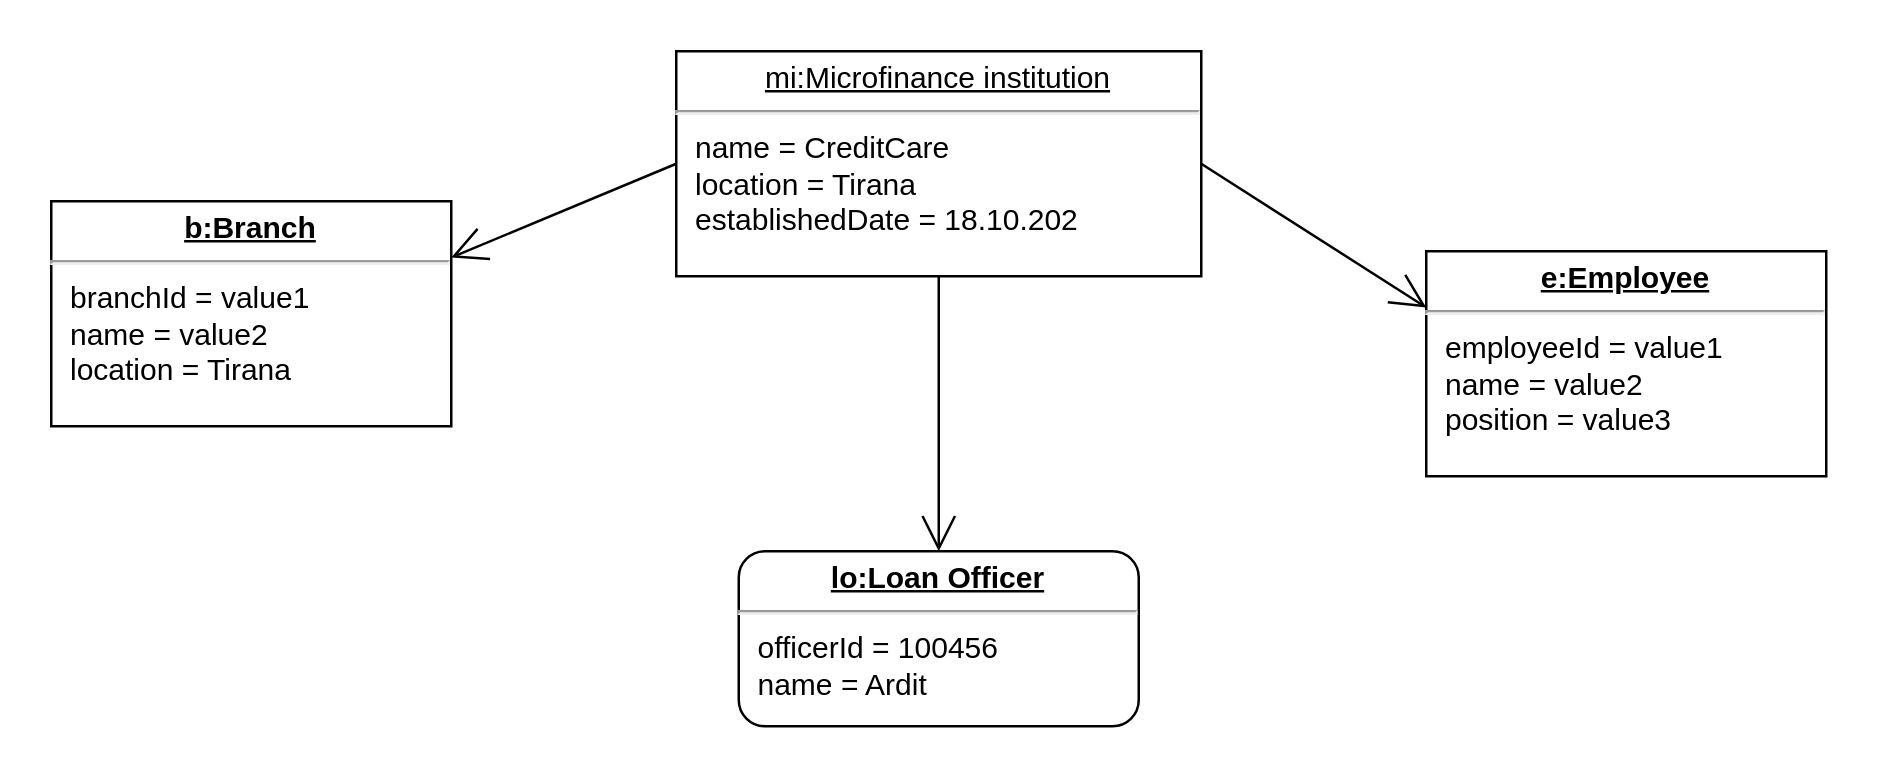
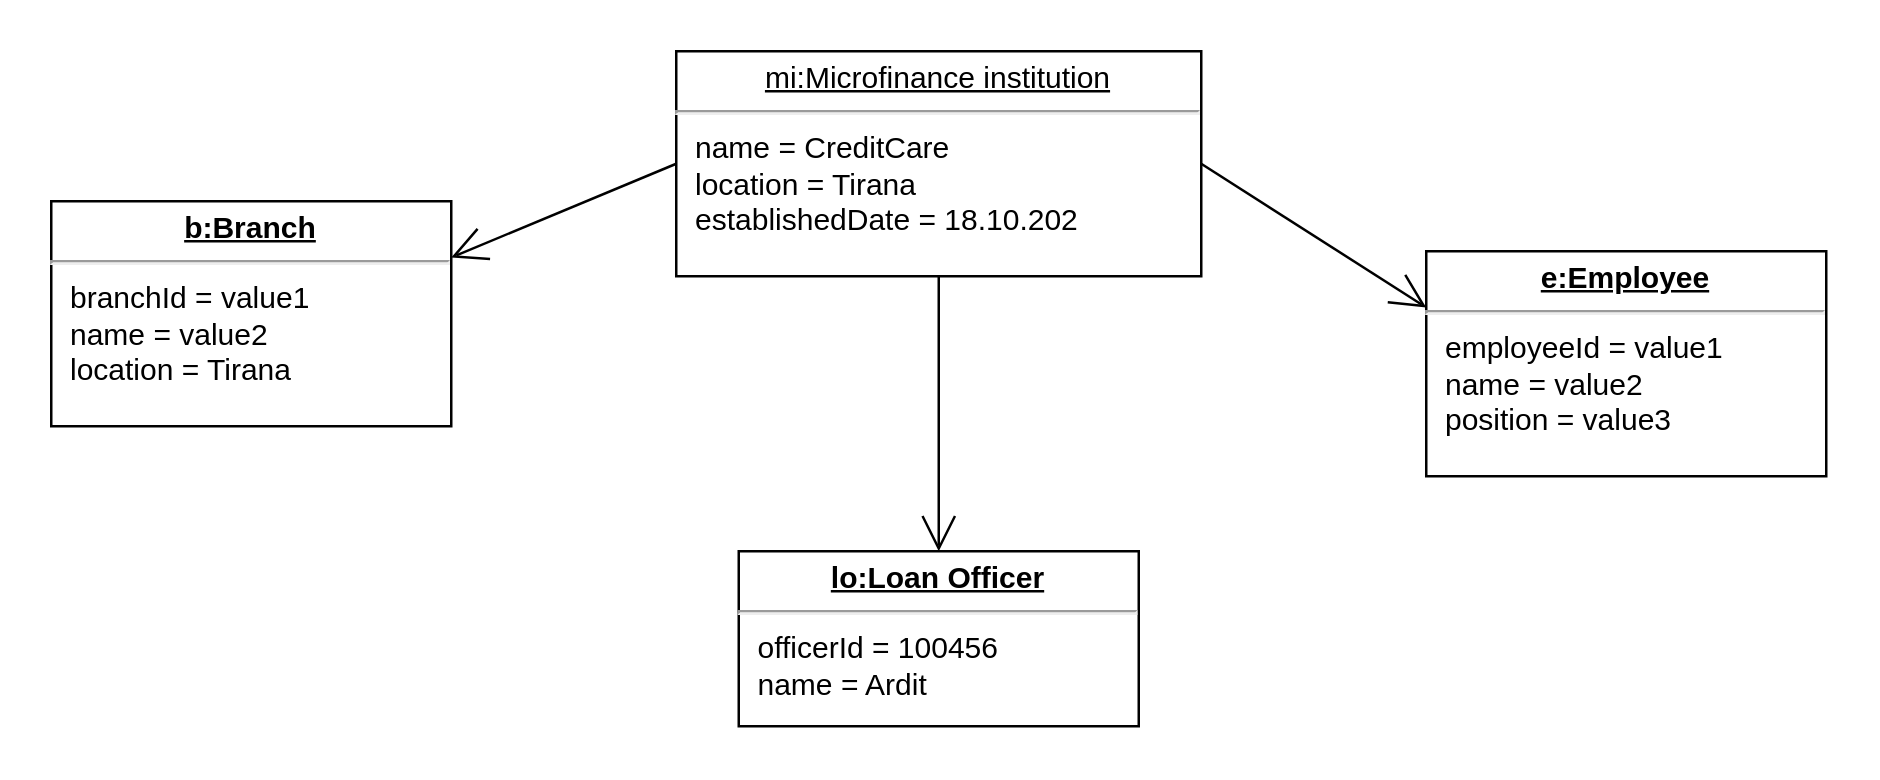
  <mxCell id="0" />
  <mxCell id="1" parent="0" />
  <mxCell id="2" value="&lt;p style=&quot;margin:0px;margin-top:4px;text-align:center;text-decoration:underline;&quot;&gt;mi:Microfinance institution&lt;br&gt;&lt;/p&gt;&lt;hr&gt;&lt;p style=&quot;margin:0px;margin-left:8px;&quot;&gt;name = CreditCare&lt;br&gt;location = Tirana&lt;br&gt;establishedDate&amp;nbsp;= 18.10.202&lt;/p&gt;" style="verticalAlign=top;align=left;overflow=fill;fontSize=12;fontFamily=Helvetica;html=1;whiteSpace=wrap;" vertex="1" parent="1"><mxGeometry x="270" y="20" width="210" height="90" as="geometry" /></mxCell>
  <mxCell id="3" value="&lt;p style=&quot;margin:0px;margin-top:4px;text-align:center;text-decoration:underline;&quot;&gt;&lt;b&gt;e:Employee&lt;/b&gt;&lt;/p&gt;&lt;hr&gt;&lt;p style=&quot;margin:0px;margin-left:8px;&quot;&gt;employeeId = value1&lt;br&gt;name = value2&lt;br&gt;position = value3&lt;/p&gt;" style="verticalAlign=top;align=left;overflow=fill;fontSize=12;fontFamily=Helvetica;html=1;whiteSpace=wrap;" vertex="1" parent="1"><mxGeometry x="570" y="100" width="160" height="90" as="geometry" /></mxCell>
  <mxCell id="4" value="&lt;p style=&quot;margin:0px;margin-top:4px;text-align:center;text-decoration:underline;&quot;&gt;&lt;b&gt;b:Branch&lt;/b&gt;&lt;/p&gt;&lt;hr&gt;&lt;p style=&quot;margin:0px;margin-left:8px;&quot;&gt;branchId = value1&lt;br&gt;name = value2&lt;br&gt;location = Tirana&lt;/p&gt;" style="verticalAlign=top;align=left;overflow=fill;fontSize=12;fontFamily=Helvetica;html=1;whiteSpace=wrap;" vertex="1" parent="1"><mxGeometry x="20" y="80" width="160" height="90" as="geometry" /></mxCell>
- <mxCell id="5" value="&lt;p style=&quot;margin:0px;margin-top:4px;text-align:center;text-decoration:underline;&quot;&gt;&lt;b&gt;lo:Loan Officer&lt;/b&gt;&lt;/p&gt;&lt;hr&gt;&lt;p style=&quot;margin:0px;margin-left:8px;&quot;&gt;officerId = 100456&lt;br&gt;name = Ardit&lt;br&gt;&lt;br&gt;&lt;/p&gt;" style="verticalAlign=top;align=left;overflow=fill;fontSize=12;fontFamily=Helvetica;html=1;whiteSpace=wrap;rounded=1;" vertex="1" parent="1"><mxGeometry x="295" y="220" width="160" height="70" as="geometry" /></mxCell>
+ <mxCell id="5" value="&lt;p style=&quot;margin:0px;margin-top:4px;text-align:center;text-decoration:underline;&quot;&gt;&lt;b&gt;lo:Loan Officer&lt;/b&gt;&lt;/p&gt;&lt;hr&gt;&lt;p style=&quot;margin:0px;margin-left:8px;&quot;&gt;officerId = 100456&lt;br&gt;name = Ardit&lt;br&gt;&lt;br&gt;&lt;/p&gt;" style="verticalAlign=top;align=left;overflow=fill;fontSize=12;fontFamily=Helvetica;html=1;whiteSpace=wrap;" vertex="1" parent="1"><mxGeometry x="295" y="220" width="160" height="70" as="geometry" /></mxCell>
  <mxCell id="6" value="" style="endArrow=open;endFill=1;endSize=12;html=1;rounded=0;exitX=0;exitY=0.5;exitDx=0;exitDy=0;entryX=1;entryY=0.25;entryDx=0;entryDy=0;" edge="1" parent="1" source="2" target="4"><mxGeometry width="160" relative="1" as="geometry"><mxPoint x="230" y="160" as="sourcePoint" /><mxPoint x="390" y="160" as="targetPoint" /></mxGeometry></mxCell>
  <mxCell id="7" value="" style="endArrow=open;endFill=1;endSize=12;html=1;rounded=0;exitX=1;exitY=0.5;exitDx=0;exitDy=0;entryX=0;entryY=0.25;entryDx=0;entryDy=0;" edge="1" parent="1" source="2" target="3"><mxGeometry width="160" relative="1" as="geometry"><mxPoint x="550" y="50" as="sourcePoint" /><mxPoint x="710" y="50" as="targetPoint" /></mxGeometry></mxCell>
  <mxCell id="8" value="" style="endArrow=open;endFill=1;endSize=12;html=1;rounded=0;exitX=0.5;exitY=1;exitDx=0;exitDy=0;entryX=0.5;entryY=0;entryDx=0;entryDy=0;" edge="1" parent="1" source="2" target="5"><mxGeometry width="160" relative="1" as="geometry"><mxPoint x="360" y="170" as="sourcePoint" /><mxPoint x="520" y="170" as="targetPoint" /></mxGeometry></mxCell>
